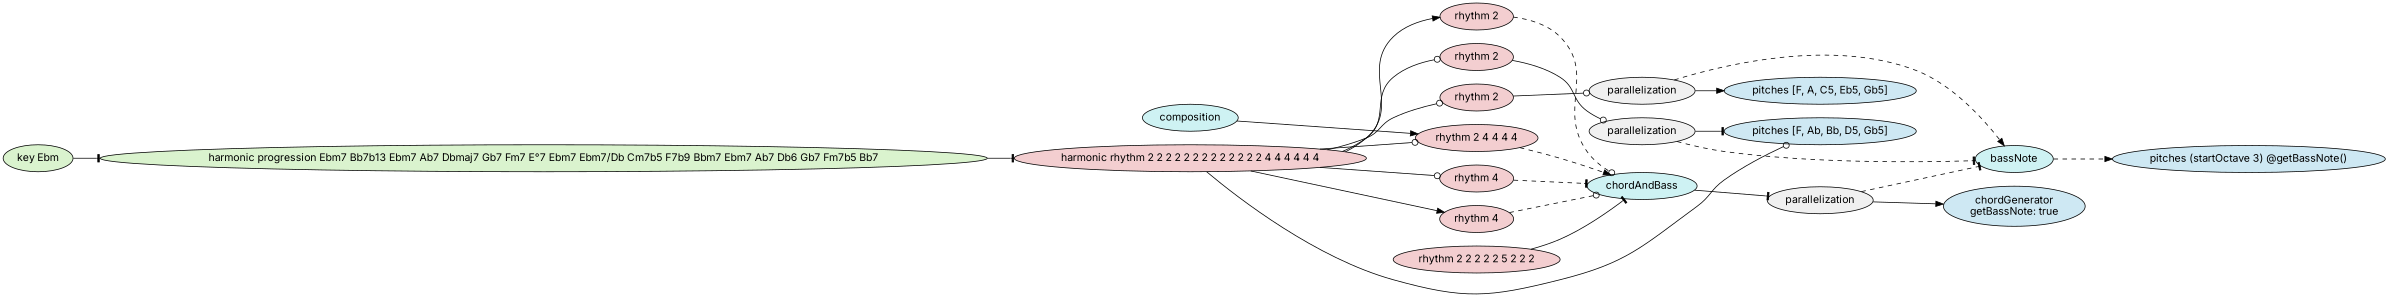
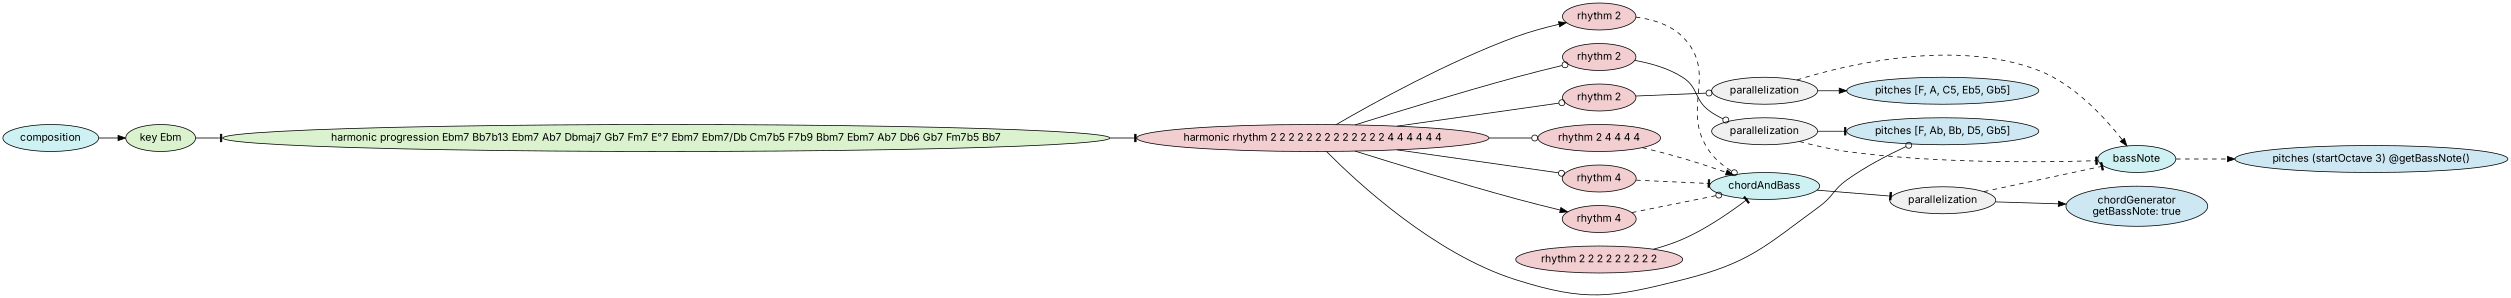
  digraph {
    fontname=Inter
    ordering=out
    rankdir=LR
    node [fillcolor="#f3ced0" fontname=Inter style=filled]
    edge [arrowhead=odot fontname=Inter]
    n1 [fillcolor="#cef2f3" label=composition]
    n2 [fillcolor="#daf3ce" label="key Ebm"]
    n3 [fillcolor="#daf3ce" label="harmonic progression Ebm7 Bb7b13 Ebm7 Ab7 Dbmaj7 Gb7 Fm7 E°7 Ebm7 Ebm7/Db Cm7b5 F7b9 Bbm7 Ebm7 Ab7 Db6 Gb7 Fm7b5 Bb7"]
    n4 [label="harmonic rhythm 2 2 2 2 2 2 2 2 2 2 2 2 2 4 4 4 4 4 4"]
    n5 [label="rhythm 2"]
    n6 [label="rhythm 2"]
    n7 [label="rhythm 2"]
    n8 [label="rhythm 2 4 4 4 4"]
    n9 [label="rhythm 4"]
    n10 [label="rhythm 4"]
    n11 [fillcolor="#cee8f3" label="pitches [F, Ab, Bb, D5, Gb5]"]
    n12 [fillcolor="#cef2f3" label=chordAndBass]
    n13 [fillcolor="#f0f0f0" label=parallelization]
-   n14 [label="rhythm 2 2 2 2 2 5 2 2 2"]
+   n14 [label="rhythm 2 2 2 2 2 2 2 2 2"]
    n15 [fillcolor="#f0f0f0" label=parallelization]
    n16 [fillcolor="#f0f0f0" label=parallelization]
    n17 [fillcolor="#cef2f3" label=bassNote]
    n18 [fillcolor="#cee8f3" label="pitches (startOctave 3) @getBassNote()"]
    n19 [fillcolor="#cee8f3" label="pitches [F, A, C5, Eb5, Gb5]"]
    n20 [fillcolor="#cee8f3" label="chordGenerator\ngetBassNote: true"]
-   n1 -> n8 [arrowhead=normal]
+   n1 -> n2 [arrowhead=normal]
    n2 -> n3 [arrowhead=tee]
    n3 -> n4 [arrowhead=tee]
    n4 -> n5 [arrowhead=normal]
    n4 -> n6
    n4 -> n7
    n4 -> n8
    n4 -> n9
    n4 -> n10 [arrowhead=normal]
    n4 -> n11
    n5 -> n12 [style=dashed]
    n6 -> n13
    n7 -> n15
    n8 -> n12 [arrowhead=normal style=dashed]
    n9 -> n12 [arrowhead=tee style=dashed]
    n10 -> n12 [style=dashed]
    n12 -> n16 [arrowhead=tee]
    n13 -> n11 [arrowhead=tee]
    n13 -> n17 [arrowhead=tee style=dashed]
    n14 -> n12 [arrowhead=tee style=solid]
    n15 -> n17 [arrowhead=normal style=dashed]
    n15 -> n19 [arrowhead=normal]
    n16 -> n17 [arrowhead=tee style=dashed]
    n16 -> n20 [arrowhead=normal]
    n17 -> n18 [arrowhead=normal style=dashed]
  }
